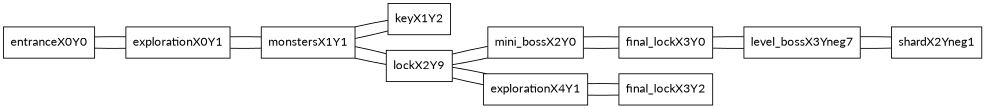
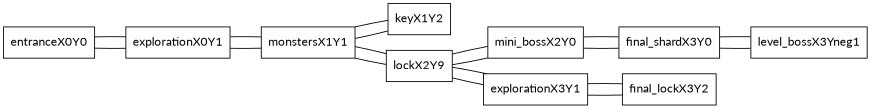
  graph {
    fontname=Lato
    rankdir=LR
    node [fontname=Lato shape=box]
    edge [fontname=Lato]
    entranceX0Y0
    explorationX0Y1
    monstersX1Y1
    keyX1Y2
    n5 [label=lockX2Y9]
    mini_bossX2Y0
-   explorationX3Y1 [label=explorationX4Y1]
-   final_lockX3Y0
+   explorationX3Y1
+   final_lockX3Y0 [label=final_shardX3Y0]
    n9 [label=final_lockX3Y2]
-   level_bossX3Yneg1 [label=level_bossX3Yneg7]
-   shardX2Yneg1
+   level_bossX3Yneg1
    entranceX0Y0 -- explorationX0Y1
    explorationX0Y1 -- entranceX0Y0
    explorationX0Y1 -- monstersX1Y1
    monstersX1Y1 -- explorationX0Y1
    monstersX1Y1 -- keyX1Y2
    monstersX1Y1 -- n5
    keyX1Y2 -- monstersX1Y1
    n5 -- monstersX1Y1
    n5 -- mini_bossX2Y0
    n5 -- explorationX3Y1
    mini_bossX2Y0 -- n5
    mini_bossX2Y0 -- final_lockX3Y0
    explorationX3Y1 -- n5
    explorationX3Y1 -- n9
    final_lockX3Y0 -- mini_bossX2Y0
    final_lockX3Y0 -- level_bossX3Yneg1
    n9 -- explorationX3Y1
    level_bossX3Yneg1 -- final_lockX3Y0
-   level_bossX3Yneg1 -- shardX2Yneg1
-   shardX2Yneg1 -- level_bossX3Yneg1
  }
